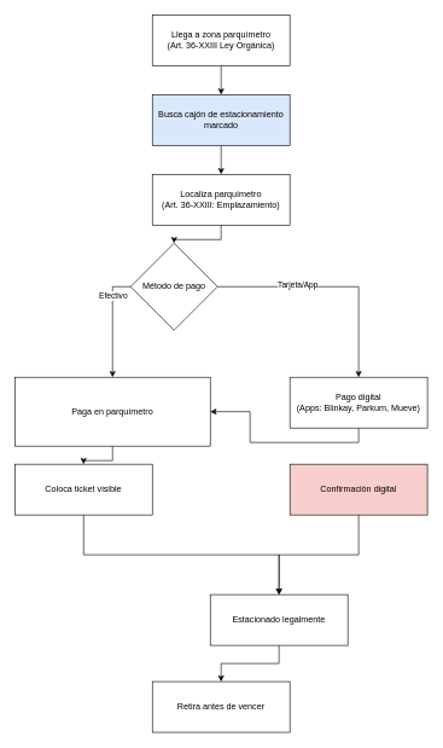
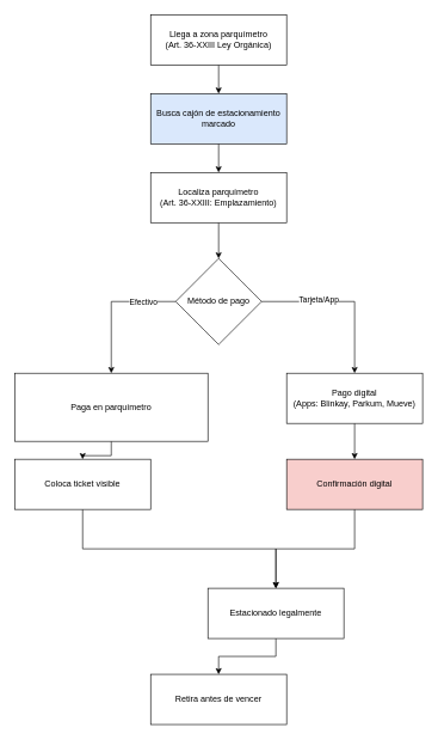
  <mxCell id="0" />
  <mxCell id="1" parent="0" />
  <mxCell id="2" style="edgeStyle=orthogonalEdgeStyle;rounded=0;orthogonalLoop=1;jettySize=auto;html=1;exitX=0.5;exitY=1;exitDx=0;exitDy=0;entryX=0.5;entryY=0;entryDx=0;entryDy=0;" edge="1" parent="1" source="3" target="5"><mxGeometry relative="1" as="geometry" /></mxCell>
  <mxCell id="3" value="Llega a zona parquímetro&lt;br&gt;(Art. 36-XXIII Ley Orgánica)" style="rounded=0;whiteSpace=wrap;html=1;" vertex="1" parent="1"><mxGeometry x="210" y="20" width="190" height="70" as="geometry" /></mxCell>
  <mxCell id="4" style="edgeStyle=orthogonalEdgeStyle;rounded=0;orthogonalLoop=1;jettySize=auto;html=1;exitX=0.5;exitY=1;exitDx=0;exitDy=0;entryX=0.5;entryY=0;entryDx=0;entryDy=0;" edge="1" parent="1" source="5" target="7"><mxGeometry relative="1" as="geometry" /></mxCell>
  <mxCell id="5" value="Busca cajón de estacionamiento marcado" style="rounded=0;whiteSpace=wrap;html=1;fillColor=#dae8fc;" vertex="1" parent="1"><mxGeometry x="210" y="130" width="190" height="70" as="geometry" /></mxCell>
  <mxCell id="6" style="edgeStyle=orthogonalEdgeStyle;rounded=0;orthogonalLoop=1;jettySize=auto;html=1;exitX=0.5;exitY=1;exitDx=0;exitDy=0;entryX=0.5;entryY=0;entryDx=0;entryDy=0;" edge="1" parent="1" source="7" target="12"><mxGeometry relative="1" as="geometry" /></mxCell>
  <mxCell id="7" value="Localiza parquímetro&lt;br&gt;(Art. 36-XXIII: Emplazamiento)" style="rounded=0;whiteSpace=wrap;html=1;" vertex="1" parent="1"><mxGeometry x="210" y="240" width="190" height="70" as="geometry" /></mxCell>
  <mxCell id="8" style="edgeStyle=orthogonalEdgeStyle;rounded=0;orthogonalLoop=1;jettySize=auto;html=1;exitX=0;exitY=0.5;exitDx=0;exitDy=0;entryX=0.5;entryY=0;entryDx=0;entryDy=0;" edge="1" parent="1" source="12" target="14"><mxGeometry relative="1" as="geometry" /></mxCell>
  <mxCell id="9" value="Efectivo" style="edgeLabel;html=1;align=center;verticalAlign=middle;resizable=0;points=[];" connectable="0" vertex="1" parent="8"><mxGeometry x="-0.513" relative="1" as="geometry"><mxPoint as="offset" /></mxGeometry></mxCell>
  <mxCell id="10" style="edgeStyle=orthogonalEdgeStyle;rounded=0;orthogonalLoop=1;jettySize=auto;html=1;exitX=1;exitY=0.5;exitDx=0;exitDy=0;entryX=0.5;entryY=0;entryDx=0;entryDy=0;" edge="1" parent="1" source="12" target="16"><mxGeometry relative="1" as="geometry" /></mxCell>
  <mxCell id="11" value="Tarjeta/App" style="edgeLabel;html=1;align=center;verticalAlign=middle;resizable=0;points=[];" connectable="0" vertex="1" parent="10"><mxGeometry x="-0.313" y="3" relative="1" as="geometry"><mxPoint as="offset" /></mxGeometry></mxCell>
- <mxCell id="12" value="Método de pago" style="rhombus;whiteSpace=wrap;html=1;" vertex="1" parent="1"><mxGeometry x="180" y="335" width="120" height="120" as="geometry" /></mxCell>
+ <mxCell id="12" value="Método de pago" style="rhombus;whiteSpace=wrap;html=1;" vertex="1" parent="1"><mxGeometry x="245" y="360" width="120" height="120" as="geometry" /></mxCell>
  <mxCell id="13" style="edgeStyle=orthogonalEdgeStyle;rounded=0;orthogonalLoop=1;jettySize=auto;html=1;exitX=0.5;exitY=1;exitDx=0;exitDy=0;entryX=0.5;entryY=0;entryDx=0;entryDy=0;" edge="1" parent="1" source="14" target="18"><mxGeometry relative="1" as="geometry" /></mxCell>
  <mxCell id="14" value="Paga en parquímetro" style="rounded=0;whiteSpace=wrap;html=1;" vertex="1" parent="1"><mxGeometry x="20" y="520" width="270" height="95" as="geometry" /></mxCell>
- <mxCell id="15" style="edgeStyle=orthogonalEdgeStyle;rounded=0;orthogonalLoop=1;jettySize=auto;html=1;exitX=0.5;exitY=1;exitDx=0;exitDy=0;" edge="1" parent="1" source="16" target="14"><mxGeometry relative="1" as="geometry" /></mxCell>
+ <mxCell id="15" style="edgeStyle=orthogonalEdgeStyle;rounded=0;orthogonalLoop=1;jettySize=auto;html=1;exitX=0.5;exitY=1;exitDx=0;exitDy=0;entryX=0.5;entryY=0;entryDx=0;entryDy=0;" edge="1" parent="1" source="16" target="20"><mxGeometry relative="1" as="geometry" /></mxCell>
  <mxCell id="16" value="Pago digital&lt;br&gt;(Apps: Blinkay, Parkum, Mueve)" style="rounded=0;whiteSpace=wrap;html=1;" vertex="1" parent="1"><mxGeometry x="400" y="520" width="190" height="70" as="geometry" /></mxCell>
  <mxCell id="17" style="edgeStyle=orthogonalEdgeStyle;rounded=0;orthogonalLoop=1;jettySize=auto;html=1;exitX=0.5;exitY=1;exitDx=0;exitDy=0;entryX=0.5;entryY=0;entryDx=0;entryDy=0;" edge="1" parent="1" source="18" target="22"><mxGeometry relative="1" as="geometry" /></mxCell>
  <mxCell id="18" value="Coloca ticket visible" style="rounded=0;whiteSpace=wrap;html=1;" vertex="1" parent="1"><mxGeometry x="20" y="640" width="190" height="70" as="geometry" /></mxCell>
  <mxCell id="19" style="edgeStyle=orthogonalEdgeStyle;rounded=0;orthogonalLoop=1;jettySize=auto;html=1;exitX=0.5;exitY=1;exitDx=0;exitDy=0;" edge="1" parent="1" source="20" target="22"><mxGeometry relative="1" as="geometry" /></mxCell>
  <mxCell id="20" value="Confirmación digital" style="rounded=0;whiteSpace=wrap;html=1;fillColor=#f8cecc;" vertex="1" parent="1"><mxGeometry x="400" y="640" width="190" height="70" as="geometry" /></mxCell>
  <mxCell id="21" style="edgeStyle=orthogonalEdgeStyle;rounded=0;orthogonalLoop=1;jettySize=auto;html=1;exitX=0.5;exitY=1;exitDx=0;exitDy=0;entryX=0.5;entryY=0;entryDx=0;entryDy=0;" edge="1" parent="1" source="22" target="23"><mxGeometry relative="1" as="geometry" /></mxCell>
  <mxCell id="22" value="Estacionado legalmente" style="rounded=0;whiteSpace=wrap;html=1;" vertex="1" parent="1"><mxGeometry x="290" y="820" width="190" height="70" as="geometry" /></mxCell>
  <mxCell id="23" value="Retira antes de vencer" style="rounded=0;whiteSpace=wrap;html=1;" vertex="1" parent="1"><mxGeometry x="210" y="940" width="190" height="70" as="geometry" /></mxCell>
